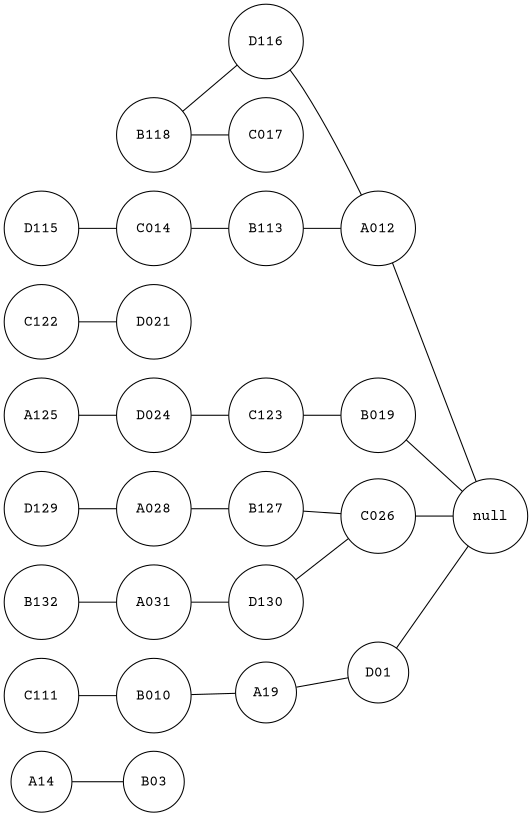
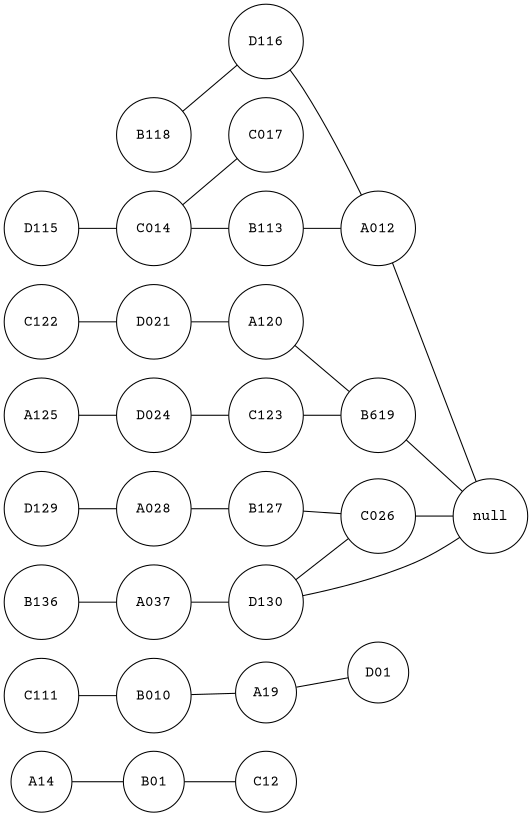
  graph {
    fontname="Courier Prime"
    rankdir=LR
    splines=true
    node [fontname="Courier Prime" shape=circle]
    edge [fontname="Courier Prime"]
-   B03 [height=0.4]
+   B03 [height=0.4 label=B01]
+   C12 [height=0.4]
    D01 [height=0.4]
    null [height=0.4]
    A14 [height=0.4]
    C111 [height=0.4]
    B010 [height=0.4]
    A19 [height=0.4]
    A012 [height=0.4]
    D115 [height=0.4]
    C014 [height=0.4]
    B113 [height=0.4]
    D116 [height=0.4]
-   B019 [height=0.4]
+   A120 [height=0.4]
+   B019 [height=0.4 label=B619]
    B118 [height=0.4]
    C017 [height=0.4]
    D024 [height=0.4]
    C123 [height=0.4]
    C122 [height=0.4]
    D021 [height=0.4]
    A028 [height=0.4]
    B127 [height=0.4]
    C026 [height=0.4]
    A125 [height=0.4]
-   B132 [height=0.4]
-   A031 [height=0.4]
+   B132 [height=0.4 label=B136]
+   A031 [height=0.4 label=A037]
    D130 [height=0.4]
    D129 [height=0.4]
-   D01 -- null
+   B03 -- C12
+   D130 -- null
    A14 -- B03
    C111 -- B010
    B010 -- A19
    A19 -- D01
    A012 -- null
    D115 -- C014
    C014 -- B113
    B113 -- A012
    D116 -- A012
+   A120 -- B019
    B019 -- null
    B118 -- D116
-   B118 -- C017
+   C014 -- C017
    D024 -- C123
    C123 -- B019
    C122 -- D021
+   D021 -- A120
    A028 -- B127
    B127 -- C026
    C026 -- null
    A125 -- D024
    B132 -- A031
    A031 -- D130
    D130 -- C026
    D129 -- A028
  }
